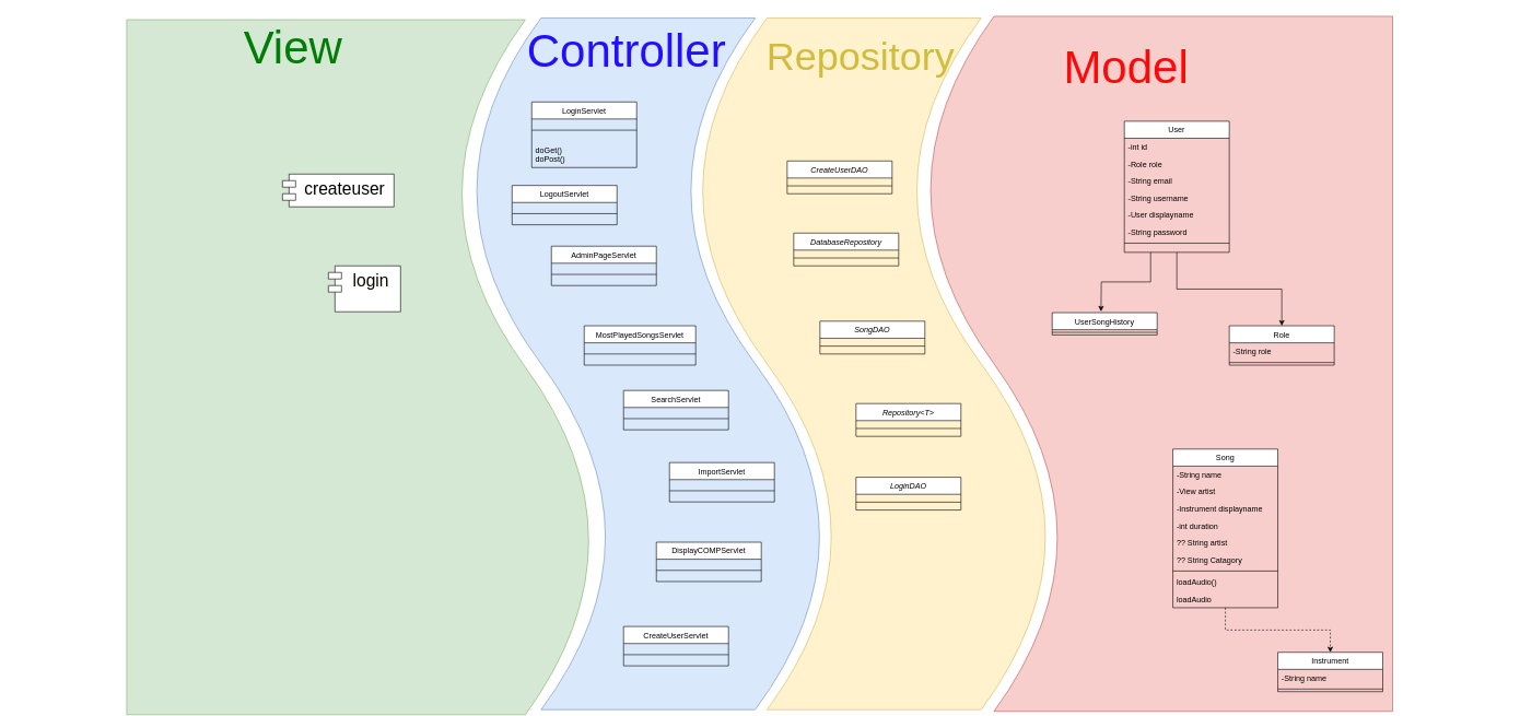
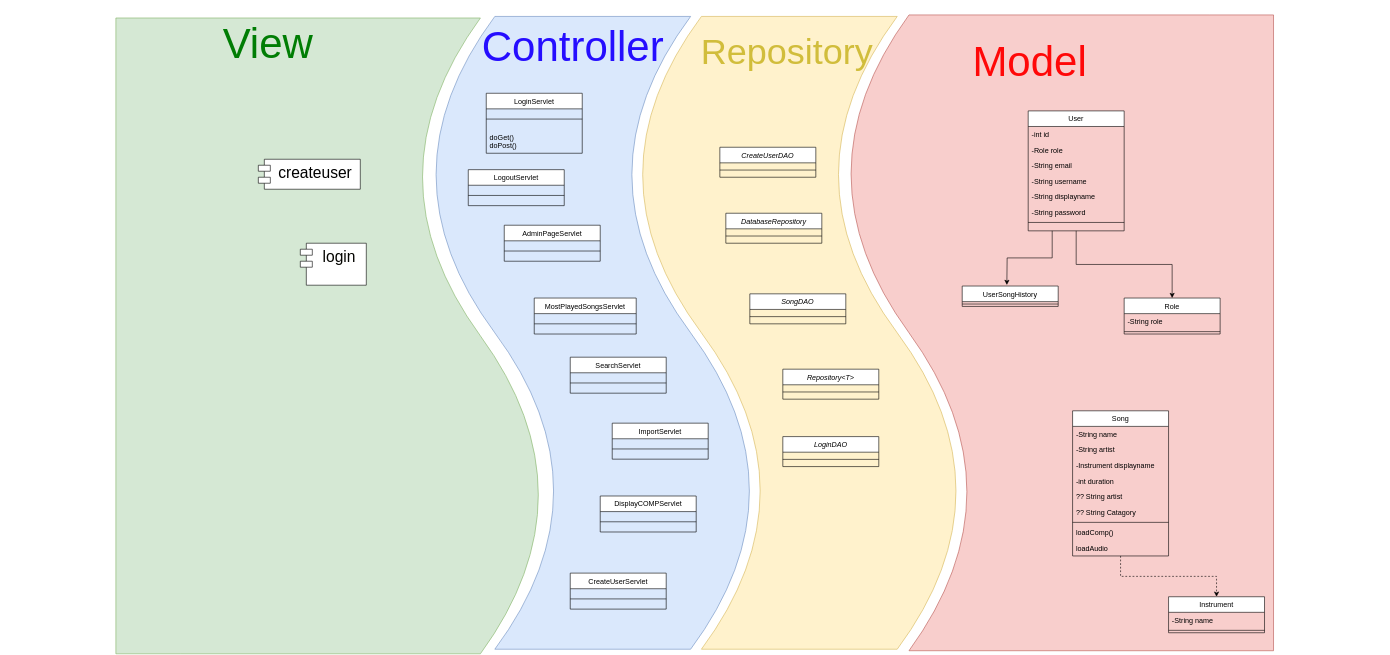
  <mxCell id="0" />
  <mxCell id="1" parent="0" />
  <mxCell id="2" value="" style="shape=tape;whiteSpace=wrap;html=1;rotation=90;fillColor=#fff2cc;strokeColor=#d6b656;" vertex="1" parent="1"><mxGeometry x="804.42" y="282.35" width="1055" height="544.07" as="geometry" /></mxCell>
  <mxCell id="3" value="" style="shape=document;whiteSpace=wrap;html=1;boundedLbl=1;rotation=90;fillColor=#f8cecc;strokeColor=#b85450;" vertex="1" parent="1"><mxGeometry x="1235" y="196.88" width="1060" height="715" as="geometry" /></mxCell>
  <mxCell id="4" style="edgeStyle=orthogonalEdgeStyle;rounded=0;orthogonalLoop=1;jettySize=auto;html=1;entryX=0.5;entryY=0;entryDx=0;entryDy=0;dashed=1;" edge="1" parent="1" source="5" target="15"><mxGeometry relative="1" as="geometry"><mxPoint x="1979.5" y="984.38" as="targetPoint" /></mxGeometry></mxCell>
  <mxCell id="5" value="Song" style="swimlane;fontStyle=0;align=center;verticalAlign=top;childLayout=stackLayout;horizontal=1;startSize=26;horizontalStack=0;resizeParent=1;resizeLast=0;collapsible=1;marginBottom=0;rounded=0;shadow=0;strokeWidth=1;" vertex="1" parent="1"><mxGeometry x="1787.5" y="684.38" width="160" height="242" as="geometry"><mxRectangle x="550" y="140" width="160" height="26" as="alternateBounds" /></mxGeometry></mxCell>
  <mxCell id="6" value="-String name" style="text;align=left;verticalAlign=top;spacingLeft=4;spacingRight=4;overflow=hidden;rotatable=0;points=[[0,0.5],[1,0.5]];portConstraint=eastwest;" vertex="1" parent="5"><mxGeometry y="26" width="160" height="26" as="geometry" /></mxCell>
- <mxCell id="7" value="-View artist" style="text;align=left;verticalAlign=top;spacingLeft=4;spacingRight=4;overflow=hidden;rotatable=0;points=[[0,0.5],[1,0.5]];portConstraint=eastwest;" vertex="1" parent="5"><mxGeometry y="52" width="160" height="26" as="geometry" /></mxCell>
+ <mxCell id="7" value="-String artist" style="text;align=left;verticalAlign=top;spacingLeft=4;spacingRight=4;overflow=hidden;rotatable=0;points=[[0,0.5],[1,0.5]];portConstraint=eastwest;" vertex="1" parent="5"><mxGeometry y="52" width="160" height="26" as="geometry" /></mxCell>
  <mxCell id="8" value="-Instrument displayname" style="text;align=left;verticalAlign=top;spacingLeft=4;spacingRight=4;overflow=hidden;rotatable=0;points=[[0,0.5],[1,0.5]];portConstraint=eastwest;rounded=0;shadow=0;html=0;" vertex="1" parent="5"><mxGeometry y="78" width="160" height="26" as="geometry" /></mxCell>
  <mxCell id="9" value="-int duration" style="text;align=left;verticalAlign=top;spacingLeft=4;spacingRight=4;overflow=hidden;rotatable=0;points=[[0,0.5],[1,0.5]];portConstraint=eastwest;rounded=0;shadow=0;html=0;" vertex="1" parent="5"><mxGeometry y="104" width="160" height="26" as="geometry" /></mxCell>
  <mxCell id="10" value="?? String artist" style="text;align=left;verticalAlign=top;spacingLeft=4;spacingRight=4;overflow=hidden;rotatable=0;points=[[0,0.5],[1,0.5]];portConstraint=eastwest;rounded=0;shadow=0;html=0;" vertex="1" parent="5"><mxGeometry y="130" width="160" height="26" as="geometry" /></mxCell>
  <mxCell id="11" value="?? String Catagory" style="text;align=left;verticalAlign=top;spacingLeft=4;spacingRight=4;overflow=hidden;rotatable=0;points=[[0,0.5],[1,0.5]];portConstraint=eastwest;rounded=0;shadow=0;html=0;" vertex="1" parent="5"><mxGeometry y="156" width="160" height="26" as="geometry" /></mxCell>
  <mxCell id="12" value="" style="line;html=1;strokeWidth=1;align=left;verticalAlign=middle;spacingTop=-1;spacingLeft=3;spacingRight=3;rotatable=0;labelPosition=right;points=[];portConstraint=eastwest;" vertex="1" parent="5"><mxGeometry y="182" width="160" height="8" as="geometry" /></mxCell>
- <mxCell id="13" value="loadAudio()" style="text;align=left;verticalAlign=top;spacingLeft=4;spacingRight=4;overflow=hidden;rotatable=0;points=[[0,0.5],[1,0.5]];portConstraint=eastwest;" vertex="1" parent="5"><mxGeometry y="190" width="160" height="26" as="geometry" /></mxCell>
+ <mxCell id="13" value="loadComp()" style="text;align=left;verticalAlign=top;spacingLeft=4;spacingRight=4;overflow=hidden;rotatable=0;points=[[0,0.5],[1,0.5]];portConstraint=eastwest;" vertex="1" parent="5"><mxGeometry y="190" width="160" height="26" as="geometry" /></mxCell>
  <mxCell id="14" value="loadAudio" style="text;align=left;verticalAlign=top;spacingLeft=4;spacingRight=4;overflow=hidden;rotatable=0;points=[[0,0.5],[1,0.5]];portConstraint=eastwest;" vertex="1" parent="5"><mxGeometry y="216" width="160" height="26" as="geometry" /></mxCell>
  <mxCell id="15" value="Instrument" style="swimlane;fontStyle=0;align=center;verticalAlign=top;childLayout=stackLayout;horizontal=1;startSize=26;horizontalStack=0;resizeParent=1;resizeLast=0;collapsible=1;marginBottom=0;rounded=0;shadow=0;strokeWidth=1;" vertex="1" parent="1"><mxGeometry x="1947.5" y="994.38" width="160" height="60" as="geometry"><mxRectangle x="340" y="380" width="170" height="26" as="alternateBounds" /></mxGeometry></mxCell>
  <mxCell id="16" value="-String name" style="text;align=left;verticalAlign=top;spacingLeft=4;spacingRight=4;overflow=hidden;rotatable=0;points=[[0,0.5],[1,0.5]];portConstraint=eastwest;" vertex="1" parent="15"><mxGeometry y="26" width="160" height="26" as="geometry" /></mxCell>
  <mxCell id="17" value="" style="line;html=1;strokeWidth=1;align=left;verticalAlign=middle;spacingTop=-1;spacingLeft=3;spacingRight=3;rotatable=0;labelPosition=right;points=[];portConstraint=eastwest;" vertex="1" parent="15"><mxGeometry y="52" width="160" height="8" as="geometry" /></mxCell>
  <mxCell id="18" style="edgeStyle=orthogonalEdgeStyle;rounded=0;orthogonalLoop=1;jettySize=auto;html=1;entryX=0.5;entryY=0;entryDx=0;entryDy=0;" edge="1" parent="1" source="19" target="27"><mxGeometry relative="1" as="geometry"><mxPoint x="1905.5" y="486.38" as="targetPoint" /></mxGeometry></mxCell>
  <mxCell id="19" value="User" style="swimlane;fontStyle=0;align=center;verticalAlign=top;childLayout=stackLayout;horizontal=1;startSize=26;horizontalStack=0;resizeParent=1;resizeLast=0;collapsible=1;marginBottom=0;rounded=0;shadow=0;strokeWidth=1;" vertex="1" parent="1"><mxGeometry x="1713.5" y="184.38" width="160" height="200" as="geometry"><mxRectangle x="550" y="140" width="160" height="26" as="alternateBounds" /></mxGeometry></mxCell>
  <mxCell id="20" value="-int id" style="text;align=left;verticalAlign=top;spacingLeft=4;spacingRight=4;overflow=hidden;rotatable=0;points=[[0,0.5],[1,0.5]];portConstraint=eastwest;" vertex="1" parent="19"><mxGeometry y="26" width="160" height="26" as="geometry" /></mxCell>
  <mxCell id="21" value="-Role role" style="text;align=left;verticalAlign=top;spacingLeft=4;spacingRight=4;overflow=hidden;rotatable=0;points=[[0,0.5],[1,0.5]];portConstraint=eastwest;rounded=0;shadow=0;html=0;" vertex="1" parent="19"><mxGeometry y="52" width="160" height="26" as="geometry" /></mxCell>
  <mxCell id="22" value="-String email" style="text;align=left;verticalAlign=top;spacingLeft=4;spacingRight=4;overflow=hidden;rotatable=0;points=[[0,0.5],[1,0.5]];portConstraint=eastwest;rounded=0;shadow=0;html=0;" vertex="1" parent="19"><mxGeometry y="78" width="160" height="26" as="geometry" /></mxCell>
  <mxCell id="23" value="-String username" style="text;align=left;verticalAlign=top;spacingLeft=4;spacingRight=4;overflow=hidden;rotatable=0;points=[[0,0.5],[1,0.5]];portConstraint=eastwest;rounded=0;shadow=0;html=0;" vertex="1" parent="19"><mxGeometry y="104" width="160" height="26" as="geometry" /></mxCell>
- <mxCell id="24" value="-User displayname" style="text;align=left;verticalAlign=top;spacingLeft=4;spacingRight=4;overflow=hidden;rotatable=0;points=[[0,0.5],[1,0.5]];portConstraint=eastwest;rounded=0;shadow=0;html=0;" vertex="1" parent="19"><mxGeometry y="130" width="160" height="26" as="geometry" /></mxCell>
+ <mxCell id="24" value="-String displayname" style="text;align=left;verticalAlign=top;spacingLeft=4;spacingRight=4;overflow=hidden;rotatable=0;points=[[0,0.5],[1,0.5]];portConstraint=eastwest;rounded=0;shadow=0;html=0;" vertex="1" parent="19"><mxGeometry y="130" width="160" height="26" as="geometry" /></mxCell>
  <mxCell id="25" value="-String password" style="text;align=left;verticalAlign=top;spacingLeft=4;spacingRight=4;overflow=hidden;rotatable=0;points=[[0,0.5],[1,0.5]];portConstraint=eastwest;rounded=0;shadow=0;html=0;" vertex="1" parent="19"><mxGeometry y="156" width="160" height="26" as="geometry" /></mxCell>
  <mxCell id="26" value="" style="line;html=1;strokeWidth=1;align=left;verticalAlign=middle;spacingTop=-1;spacingLeft=3;spacingRight=3;rotatable=0;labelPosition=right;points=[];portConstraint=eastwest;" vertex="1" parent="19"><mxGeometry y="182" width="160" height="8" as="geometry" /></mxCell>
  <mxCell id="27" value="Role" style="swimlane;fontStyle=0;align=center;verticalAlign=top;childLayout=stackLayout;horizontal=1;startSize=26;horizontalStack=0;resizeParent=1;resizeLast=0;collapsible=1;marginBottom=0;rounded=0;shadow=0;strokeWidth=1;" vertex="1" parent="1"><mxGeometry x="1873.5" y="496.38" width="160" height="60" as="geometry"><mxRectangle x="340" y="380" width="170" height="26" as="alternateBounds" /></mxGeometry></mxCell>
  <mxCell id="28" value="-String role" style="text;align=left;verticalAlign=top;spacingLeft=4;spacingRight=4;overflow=hidden;rotatable=0;points=[[0,0.5],[1,0.5]];portConstraint=eastwest;" vertex="1" parent="27"><mxGeometry y="26" width="160" height="26" as="geometry" /></mxCell>
  <mxCell id="29" value="" style="line;html=1;strokeWidth=1;align=left;verticalAlign=middle;spacingTop=-1;spacingLeft=3;spacingRight=3;rotatable=0;labelPosition=right;points=[];portConstraint=eastwest;" vertex="1" parent="27"><mxGeometry y="52" width="160" height="8" as="geometry" /></mxCell>
  <mxCell id="30" style="edgeStyle=orthogonalEdgeStyle;rounded=0;orthogonalLoop=1;jettySize=auto;html=1;entryX=0.465;entryY=-0.052;entryDx=0;entryDy=0;entryPerimeter=0;exitX=0.25;exitY=1;exitDx=0;exitDy=0;" edge="1" parent="1" source="19"><mxGeometry relative="1" as="geometry"><mxPoint x="1677.9" y="474.612" as="targetPoint" /><mxPoint x="1743.5" y="386.38" as="sourcePoint" /></mxGeometry></mxCell>
  <mxCell id="31" value="UserSongHistory" style="swimlane;fontStyle=0;align=center;verticalAlign=top;childLayout=stackLayout;horizontal=1;startSize=26;horizontalStack=0;resizeParent=1;resizeLast=0;collapsible=1;marginBottom=0;rounded=0;shadow=0;strokeWidth=1;" vertex="1" parent="1"><mxGeometry x="1603.5" y="476.38" width="160" height="34" as="geometry"><mxRectangle x="340" y="380" width="170" height="26" as="alternateBounds" /></mxGeometry></mxCell>
  <mxCell id="32" value="" style="line;html=1;strokeWidth=1;align=left;verticalAlign=middle;spacingTop=-1;spacingLeft=3;spacingRight=3;rotatable=0;labelPosition=right;points=[];portConstraint=eastwest;" vertex="1" parent="31"><mxGeometry y="26" width="160" height="8" as="geometry" /></mxCell>
  <mxCell id="33" value="" style="shape=document;whiteSpace=wrap;html=1;boundedLbl=1;rotation=-90;fillColor=#d5e8d4;strokeColor=#82b366;" vertex="1" parent="1"><mxGeometry x="20" y="202" width="1060" height="715" as="geometry" /></mxCell>
  <mxCell id="34" value="CreateUserDAO" style="swimlane;fontStyle=2;align=center;verticalAlign=top;childLayout=stackLayout;horizontal=1;startSize=26;horizontalStack=0;resizeParent=1;resizeLast=0;collapsible=1;marginBottom=0;rounded=0;shadow=0;strokeWidth=1;" vertex="1" parent="1"><mxGeometry x="1199.42" y="245" width="160" height="50" as="geometry"><mxRectangle x="230" y="140" width="160" height="26" as="alternateBounds" /></mxGeometry></mxCell>
  <mxCell id="35" value="" style="line;html=1;strokeWidth=1;align=left;verticalAlign=middle;spacingTop=-1;spacingLeft=3;spacingRight=3;rotatable=0;labelPosition=right;points=[];portConstraint=eastwest;" vertex="1" parent="34"><mxGeometry y="26" width="160" height="24" as="geometry" /></mxCell>
  <mxCell id="36" value="Model" style="text;align=left;verticalAlign=top;spacingLeft=4;spacingRight=4;overflow=hidden;rotatable=0;points=[[0,0.5],[1,0.5]];portConstraint=eastwest;rounded=0;shadow=0;html=0;fontSize=70;fontColor=#FF0808;" vertex="1" parent="1"><mxGeometry x="1615" y="50" width="245.77" height="120" as="geometry" /></mxCell>
  <mxCell id="37" value="View" style="text;align=left;verticalAlign=top;spacingLeft=4;spacingRight=4;overflow=hidden;rotatable=0;points=[[0,0.5],[1,0.5]];portConstraint=eastwest;rounded=0;shadow=0;html=0;fontSize=70;fontColor=#007D04;" vertex="1" parent="1"><mxGeometry x="365" y="20" width="350" height="120" as="geometry" /></mxCell>
  <mxCell id="38" value="SongDAO" style="swimlane;fontStyle=2;align=center;verticalAlign=top;childLayout=stackLayout;horizontal=1;startSize=26;horizontalStack=0;resizeParent=1;resizeLast=0;collapsible=1;marginBottom=0;rounded=0;shadow=0;strokeWidth=1;" vertex="1" parent="1"><mxGeometry x="1249.42" y="489.38" width="160" height="50" as="geometry"><mxRectangle x="230" y="140" width="160" height="26" as="alternateBounds" /></mxGeometry></mxCell>
  <mxCell id="39" value="" style="line;html=1;strokeWidth=1;align=left;verticalAlign=middle;spacingTop=-1;spacingLeft=3;spacingRight=3;rotatable=0;labelPosition=right;points=[];portConstraint=eastwest;" vertex="1" parent="38"><mxGeometry y="26" width="160" height="24" as="geometry" /></mxCell>
  <mxCell id="40" value="LoginDAO" style="swimlane;fontStyle=2;align=center;verticalAlign=top;childLayout=stackLayout;horizontal=1;startSize=26;horizontalStack=0;resizeParent=1;resizeLast=0;collapsible=1;marginBottom=0;rounded=0;shadow=0;strokeWidth=1;" vertex="1" parent="1"><mxGeometry x="1304.42" y="727.38" width="160" height="50" as="geometry"><mxRectangle x="230" y="140" width="160" height="26" as="alternateBounds" /></mxGeometry></mxCell>
  <mxCell id="41" value="" style="line;html=1;strokeWidth=1;align=left;verticalAlign=middle;spacingTop=-1;spacingLeft=3;spacingRight=3;rotatable=0;labelPosition=right;points=[];portConstraint=eastwest;" vertex="1" parent="40"><mxGeometry y="26" width="160" height="24" as="geometry" /></mxCell>
  <mxCell id="42" value="" style="shape=tape;whiteSpace=wrap;html=1;rotation=90;fillColor=#dae8fc;strokeColor=#6c8ebf;" vertex="1" parent="1"><mxGeometry x="460" y="282.35" width="1055" height="544.07" as="geometry" /></mxCell>
  <mxCell id="43" value="LoginServlet" style="swimlane;fontStyle=0;align=center;verticalAlign=top;childLayout=stackLayout;horizontal=1;startSize=26;horizontalStack=0;resizeParent=1;resizeLast=0;collapsible=1;marginBottom=0;rounded=0;shadow=0;strokeWidth=1;" vertex="1" parent="1"><mxGeometry x="810" y="155" width="160" height="100" as="geometry"><mxRectangle x="340" y="380" width="170" height="26" as="alternateBounds" /></mxGeometry></mxCell>
  <mxCell id="44" value="" style="line;html=1;strokeWidth=1;align=left;verticalAlign=middle;spacingTop=-1;spacingLeft=3;spacingRight=3;rotatable=0;labelPosition=right;points=[];portConstraint=eastwest;" vertex="1" parent="43"><mxGeometry y="26" width="160" height="34" as="geometry" /></mxCell>
  <mxCell id="45" value="doGet()&#10;doPost()" style="text;align=left;verticalAlign=top;spacingLeft=4;spacingRight=4;overflow=hidden;rotatable=0;points=[[0,0.5],[1,0.5]];portConstraint=eastwest;rounded=0;shadow=0;html=0;" vertex="1" parent="43"><mxGeometry y="60" width="160" height="30" as="geometry" /></mxCell>
  <mxCell id="46" value="Controller" style="text;align=left;verticalAlign=top;spacingLeft=4;spacingRight=4;overflow=hidden;rotatable=0;points=[[0,0.5],[1,0.5]];portConstraint=eastwest;rounded=0;shadow=0;html=0;fontSize=70;fontColor=#250DFF;" vertex="1" parent="1"><mxGeometry x="797" y="25" width="331.77" height="120" as="geometry" /></mxCell>
  <mxCell id="47" value="LogoutServlet" style="swimlane;fontStyle=0;align=center;verticalAlign=top;childLayout=stackLayout;horizontal=1;startSize=26;horizontalStack=0;resizeParent=1;resizeLast=0;collapsible=1;marginBottom=0;rounded=0;shadow=0;strokeWidth=1;" vertex="1" parent="1"><mxGeometry x="780" y="282.35" width="160" height="60" as="geometry"><mxRectangle x="340" y="380" width="170" height="26" as="alternateBounds" /></mxGeometry></mxCell>
  <mxCell id="48" value="" style="line;html=1;strokeWidth=1;align=left;verticalAlign=middle;spacingTop=-1;spacingLeft=3;spacingRight=3;rotatable=0;labelPosition=right;points=[];portConstraint=eastwest;" vertex="1" parent="47"><mxGeometry y="26" width="160" height="34" as="geometry" /></mxCell>
  <mxCell id="49" value="AdminPageServlet" style="swimlane;fontStyle=0;align=center;verticalAlign=top;childLayout=stackLayout;horizontal=1;startSize=26;horizontalStack=0;resizeParent=1;resizeLast=0;collapsible=1;marginBottom=0;rounded=0;shadow=0;strokeWidth=1;" vertex="1" parent="1"><mxGeometry x="840" y="375" width="160" height="60" as="geometry"><mxRectangle x="340" y="380" width="170" height="26" as="alternateBounds" /></mxGeometry></mxCell>
  <mxCell id="50" value="" style="line;html=1;strokeWidth=1;align=left;verticalAlign=middle;spacingTop=-1;spacingLeft=3;spacingRight=3;rotatable=0;labelPosition=right;points=[];portConstraint=eastwest;" vertex="1" parent="49"><mxGeometry y="26" width="160" height="34" as="geometry" /></mxCell>
  <mxCell id="51" value="MostPlayedSongsServlet" style="swimlane;fontStyle=0;align=center;verticalAlign=top;childLayout=stackLayout;horizontal=1;startSize=26;horizontalStack=0;resizeParent=1;resizeLast=0;collapsible=1;marginBottom=0;rounded=0;shadow=0;strokeWidth=1;" vertex="1" parent="1"><mxGeometry x="890" y="496.38" width="170" height="60" as="geometry"><mxRectangle x="340" y="380" width="170" height="26" as="alternateBounds" /></mxGeometry></mxCell>
  <mxCell id="52" value="" style="line;html=1;strokeWidth=1;align=left;verticalAlign=middle;spacingTop=-1;spacingLeft=3;spacingRight=3;rotatable=0;labelPosition=right;points=[];portConstraint=eastwest;" vertex="1" parent="51"><mxGeometry y="26" width="170" height="34" as="geometry" /></mxCell>
  <mxCell id="53" value="SearchServlet" style="swimlane;fontStyle=0;align=center;verticalAlign=top;childLayout=stackLayout;horizontal=1;startSize=26;horizontalStack=0;resizeParent=1;resizeLast=0;collapsible=1;marginBottom=0;rounded=0;shadow=0;strokeWidth=1;" vertex="1" parent="1"><mxGeometry x="950" y="595" width="160" height="60" as="geometry"><mxRectangle x="340" y="380" width="170" height="26" as="alternateBounds" /></mxGeometry></mxCell>
  <mxCell id="54" value="" style="line;html=1;strokeWidth=1;align=left;verticalAlign=middle;spacingTop=-1;spacingLeft=3;spacingRight=3;rotatable=0;labelPosition=right;points=[];portConstraint=eastwest;" vertex="1" parent="53"><mxGeometry y="26" width="160" height="34" as="geometry" /></mxCell>
  <mxCell id="55" value="ImportServlet" style="swimlane;fontStyle=0;align=center;verticalAlign=top;childLayout=stackLayout;horizontal=1;startSize=26;horizontalStack=0;resizeParent=1;resizeLast=0;collapsible=1;marginBottom=0;rounded=0;shadow=0;strokeWidth=1;" vertex="1" parent="1"><mxGeometry x="1020" y="705" width="160" height="60" as="geometry"><mxRectangle x="340" y="380" width="170" height="26" as="alternateBounds" /></mxGeometry></mxCell>
  <mxCell id="56" value="" style="line;html=1;strokeWidth=1;align=left;verticalAlign=middle;spacingTop=-1;spacingLeft=3;spacingRight=3;rotatable=0;labelPosition=right;points=[];portConstraint=eastwest;" vertex="1" parent="55"><mxGeometry y="26" width="160" height="34" as="geometry" /></mxCell>
  <mxCell id="57" value="DisplayCOMPServlet" style="swimlane;fontStyle=0;align=center;verticalAlign=top;childLayout=stackLayout;horizontal=1;startSize=26;horizontalStack=0;resizeParent=1;resizeLast=0;collapsible=1;marginBottom=0;rounded=0;shadow=0;strokeWidth=1;" vertex="1" parent="1"><mxGeometry x="1000" y="826.42" width="160" height="60" as="geometry"><mxRectangle x="340" y="380" width="170" height="26" as="alternateBounds" /></mxGeometry></mxCell>
  <mxCell id="58" value="" style="line;html=1;strokeWidth=1;align=left;verticalAlign=middle;spacingTop=-1;spacingLeft=3;spacingRight=3;rotatable=0;labelPosition=right;points=[];portConstraint=eastwest;" vertex="1" parent="57"><mxGeometry y="26" width="160" height="34" as="geometry" /></mxCell>
  <mxCell id="59" value="CreateUserServlet" style="swimlane;fontStyle=0;align=center;verticalAlign=top;childLayout=stackLayout;horizontal=1;startSize=26;horizontalStack=0;resizeParent=1;resizeLast=0;collapsible=1;marginBottom=0;rounded=0;shadow=0;strokeWidth=1;" vertex="1" parent="1"><mxGeometry x="950" y="955" width="160" height="60" as="geometry"><mxRectangle x="340" y="380" width="170" height="26" as="alternateBounds" /></mxGeometry></mxCell>
  <mxCell id="60" value="" style="line;html=1;strokeWidth=1;align=left;verticalAlign=middle;spacingTop=-1;spacingLeft=3;spacingRight=3;rotatable=0;labelPosition=right;points=[];portConstraint=eastwest;" vertex="1" parent="59"><mxGeometry y="26" width="160" height="34" as="geometry" /></mxCell>
  <mxCell id="61" value="Repository" style="text;align=left;verticalAlign=top;spacingLeft=4;spacingRight=4;overflow=hidden;rotatable=0;points=[[0,0.5],[1,0.5]];portConstraint=eastwest;rounded=0;shadow=0;html=0;fontSize=60;fontColor=#D1BD3B;" vertex="1" parent="1"><mxGeometry x="1162" y="40" width="331.77" height="120" as="geometry" /></mxCell>
  <mxCell id="62" value="DatabaseRepository" style="swimlane;fontStyle=2;align=center;verticalAlign=top;childLayout=stackLayout;horizontal=1;startSize=26;horizontalStack=0;resizeParent=1;resizeLast=0;collapsible=1;marginBottom=0;rounded=0;shadow=0;strokeWidth=1;" vertex="1" parent="1"><mxGeometry x="1209.42" y="355" width="160" height="50" as="geometry"><mxRectangle x="230" y="140" width="160" height="26" as="alternateBounds" /></mxGeometry></mxCell>
  <mxCell id="63" value="" style="line;html=1;strokeWidth=1;align=left;verticalAlign=middle;spacingTop=-1;spacingLeft=3;spacingRight=3;rotatable=0;labelPosition=right;points=[];portConstraint=eastwest;" vertex="1" parent="62"><mxGeometry y="26" width="160" height="24" as="geometry" /></mxCell>
  <mxCell id="64" value="Repository&lt;T&gt;" style="swimlane;fontStyle=2;align=center;verticalAlign=top;childLayout=stackLayout;horizontal=1;startSize=26;horizontalStack=0;resizeParent=1;resizeLast=0;collapsible=1;marginBottom=0;rounded=0;shadow=0;strokeWidth=1;" vertex="1" parent="1"><mxGeometry x="1304.42" y="615" width="160" height="50" as="geometry"><mxRectangle x="230" y="140" width="160" height="26" as="alternateBounds" /></mxGeometry></mxCell>
  <mxCell id="65" value="" style="line;html=1;strokeWidth=1;align=left;verticalAlign=middle;spacingTop=-1;spacingLeft=3;spacingRight=3;rotatable=0;labelPosition=right;points=[];portConstraint=eastwest;" vertex="1" parent="64"><mxGeometry y="26" width="160" height="24" as="geometry" /></mxCell>
  <mxCell id="66" value="createuser" style="shape=module;align=left;spacingLeft=20;align=center;verticalAlign=top;fontSize=26;" vertex="1" parent="1"><mxGeometry x="430" y="265" width="170" height="50" as="geometry" /></mxCell>
  <mxCell id="67" value="login" style="shape=module;align=left;spacingLeft=20;align=center;verticalAlign=top;fontSize=26;fontColor=#050501;" vertex="1" parent="1"><mxGeometry x="500" y="405" width="110" height="70" as="geometry" /></mxCell>
